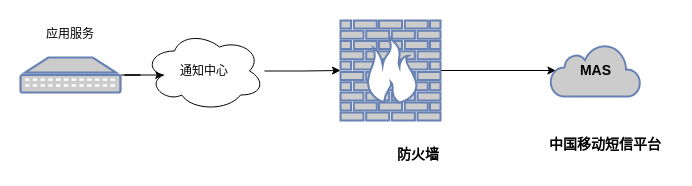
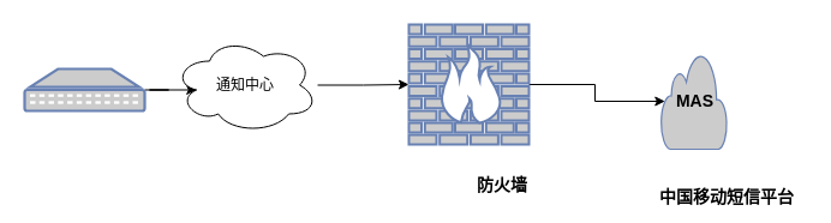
  <mxCell id="0" />
  <mxCell id="1" parent="0" />
  <mxCell id="2" style="edgeStyle=orthogonalEdgeStyle;rounded=0;orthogonalLoop=1;jettySize=auto;html=1;entryX=0.16;entryY=0.55;entryDx=0;entryDy=0;entryPerimeter=0;" edge="1" parent="1" source="3" target="6"><mxGeometry relative="1" as="geometry"><mxPoint x="160" y="75" as="targetPoint" /></mxGeometry></mxCell>
  <mxCell id="3" value="" style="fontColor=#0066CC;verticalAlign=top;verticalLabelPosition=bottom;labelPosition=center;align=center;html=1;outlineConnect=0;fillColor=#CCCCCC;strokeColor=#6881B3;gradientColor=none;gradientDirection=north;strokeWidth=2;shape=mxgraph.networks.patch_panel;" vertex="1" parent="1"><mxGeometry x="20" y="57" width="100" height="35" as="geometry" /></mxCell>
- <mxCell id="4" value="应用服务" style="text;html=1;strokeColor=none;fillColor=none;align=center;verticalAlign=middle;whiteSpace=wrap;rounded=0;" vertex="1" parent="1"><mxGeometry x="35" y="24" width="70" height="20" as="geometry" /></mxCell>
  <mxCell id="5" value="" style="edgeStyle=orthogonalEdgeStyle;rounded=0;orthogonalLoop=1;jettySize=auto;html=1;" edge="1" parent="1" source="6" target="8"><mxGeometry relative="1" as="geometry" /></mxCell>
  <mxCell id="6" value="通知中心" style="ellipse;shape=cloud;whiteSpace=wrap;html=1;" vertex="1" parent="1"><mxGeometry x="144" y="30.5" width="120" height="80" as="geometry" /></mxCell>
  <mxCell id="7" style="edgeStyle=orthogonalEdgeStyle;rounded=0;orthogonalLoop=1;jettySize=auto;html=1;entryX=0.06;entryY=0.5;entryDx=0;entryDy=0;entryPerimeter=0;" edge="1" parent="1" source="8" target="10"><mxGeometry relative="1" as="geometry" /></mxCell>
  <mxCell id="8" value="" style="fontColor=#0066CC;verticalAlign=top;verticalLabelPosition=bottom;labelPosition=center;align=center;html=1;outlineConnect=0;fillColor=#CCCCCC;strokeColor=#6881B3;gradientColor=none;gradientDirection=north;strokeWidth=2;shape=mxgraph.networks.firewall;" vertex="1" parent="1"><mxGeometry x="340" y="20" width="100" height="100" as="geometry" /></mxCell>
  <mxCell id="9" value="&lt;b&gt;&lt;font style=&quot;font-size: 14px&quot;&gt;防火墙&lt;/font&gt;&lt;/b&gt;" style="text;html=1;strokeColor=none;fillColor=none;align=center;verticalAlign=middle;whiteSpace=wrap;rounded=0;" vertex="1" parent="1"><mxGeometry x="388" y="144" width="60" height="20" as="geometry" /></mxCell>
- <mxCell id="10" value="&lt;font color=&quot;#000000&quot; size=&quot;1&quot;&gt;&lt;b style=&quot;font-size: 14px&quot;&gt;MAS&lt;/b&gt;&lt;/font&gt;" style="html=1;outlineConnect=0;fillColor=#CCCCCC;strokeColor=#6881B3;gradientColor=none;gradientDirection=north;strokeWidth=2;shape=mxgraph.networks.cloud;fontColor=#ffffff;" vertex="1" parent="1"><mxGeometry x="550" y="44" width="90" height="52" as="geometry" /></mxCell>
- <mxCell id="11" value="&lt;b&gt;&lt;font style=&quot;font-size: 14px&quot;&gt;中国移动短信平台&lt;/font&gt;&lt;/b&gt;" style="text;html=1;strokeColor=none;fillColor=none;align=center;verticalAlign=middle;whiteSpace=wrap;rounded=0;" vertex="1" parent="1"><mxGeometry x="540" y="134" width="130" height="20" as="geometry" /></mxCell>
+ <mxCell id="10" value="&lt;font color=&quot;#000000&quot; size=&quot;1&quot;&gt;&lt;b style=&quot;font-size: 14px&quot;&gt;MAS&lt;/b&gt;&lt;/font&gt;" style="html=1;outlineConnect=0;fillColor=#CCCCCC;strokeColor=#6881B3;gradientColor=none;gradientDirection=north;strokeWidth=2;shape=mxgraph.networks.cloud;fontColor=#ffffff;" vertex="1" parent="1"><mxGeometry x="550" y="44" width="55" height="80" as="geometry" /></mxCell>
+ <mxCell id="11" value="&lt;b&gt;&lt;font style=&quot;font-size: 14px&quot;&gt;中国移动短信平台&lt;/font&gt;&lt;/b&gt;" style="text;html=1;strokeColor=none;fillColor=none;align=center;verticalAlign=middle;whiteSpace=wrap;rounded=0;" vertex="1" parent="1"><mxGeometry x="540" y="154" width="130" height="20" as="geometry" /></mxCell>
